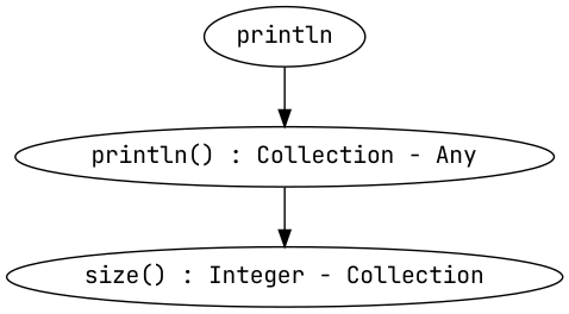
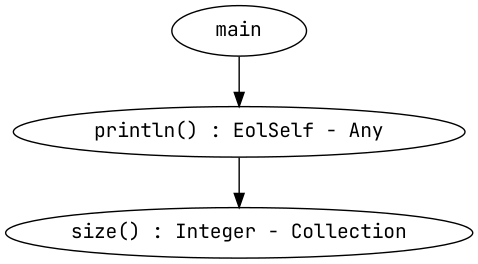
  strict digraph {
    fontname="JetBrains Mono"
    node [fontname="JetBrains Mono"]
    edge [fontname="JetBrains Mono"]
-   n1 [label=println]
-   n2 [label="println() : Collection - Any"]
+   n1 [label=main]
+   n2 [label="println() : EolSelf - Any"]
    n3 [label="size() : Integer - Collection"]
    n1 -> n2
    n2 -> n3
  }
